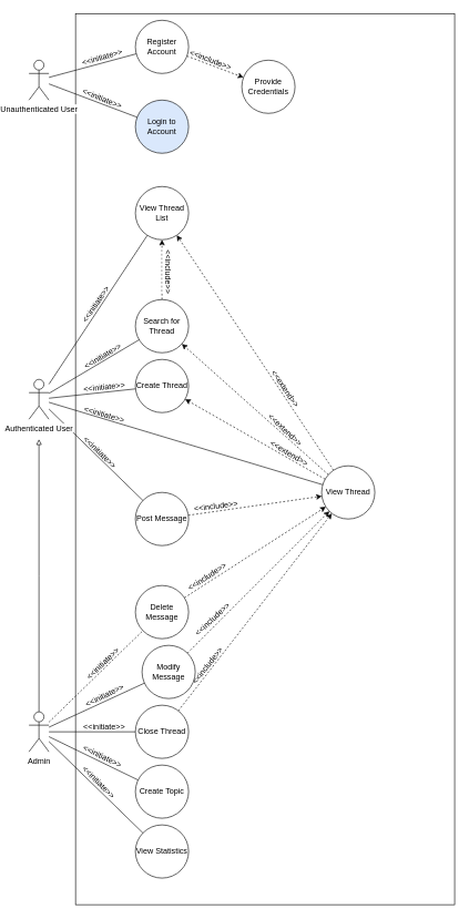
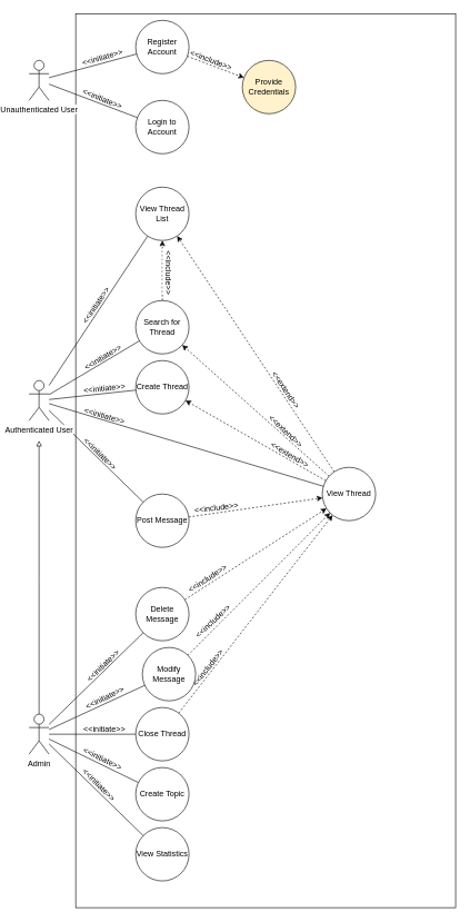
  <mxCell id="0" />
  <mxCell id="1" parent="0" />
  <mxCell id="2" value="" style="rounded=0;whiteSpace=wrap;html=1;labelBackgroundColor=none;fillColor=none;" vertex="1" parent="1"><mxGeometry x="90" y="20" width="570" height="1340" as="geometry" /></mxCell>
  <mxCell id="3" style="edgeStyle=none;rounded=0;orthogonalLoop=1;jettySize=auto;html=1;dashed=1;endArrow=classic;endFill=1;" edge="1" parent="1" source="60" target="61"><mxGeometry relative="1" as="geometry" /></mxCell>
  <mxCell id="4" value="&amp;lt;&amp;lt;extend&amp;gt;&amp;gt;" style="text;html=1;resizable=0;points=[];align=center;verticalAlign=middle;labelBackgroundColor=none;rotation=56;" vertex="1" connectable="0" parent="3"><mxGeometry x="0.169" relative="1" as="geometry"><mxPoint x="65" y="83" as="offset" /></mxGeometry></mxCell>
  <mxCell id="5" style="rounded=0;orthogonalLoop=1;jettySize=auto;html=1;dashed=1;endArrow=classic;endFill=1;" edge="1" parent="1" source="7" target="8"><mxGeometry relative="1" as="geometry" /></mxCell>
  <mxCell id="6" value="&amp;lt;&amp;lt;include&amp;gt;&amp;gt;" style="text;html=1;resizable=0;points=[];align=center;verticalAlign=middle;labelBackgroundColor=none;rotation=21;" vertex="1" connectable="0" parent="5"><mxGeometry x="-0.424" y="-1" relative="1" as="geometry"><mxPoint x="11.5" y="-5" as="offset" /></mxGeometry></mxCell>
  <mxCell id="7" value="Register Account" style="ellipse;whiteSpace=wrap;html=1;aspect=fixed;" vertex="1" parent="1"><mxGeometry x="180" y="30" width="80" height="80" as="geometry" /></mxCell>
- <mxCell id="8" value="Provide Credentials" style="ellipse;whiteSpace=wrap;html=1;aspect=fixed;" vertex="1" parent="1"><mxGeometry x="340" y="90" width="80" height="80" as="geometry" /></mxCell>
- <mxCell id="9" value="Login to Account" style="ellipse;whiteSpace=wrap;html=1;aspect=fixed;fillColor=#dae8fc;" vertex="1" parent="1"><mxGeometry x="180" y="150" width="80" height="80" as="geometry" /></mxCell>
+ <mxCell id="8" value="Provide Credentials" style="ellipse;whiteSpace=wrap;html=1;aspect=fixed;fillColor=#fff2cc;" vertex="1" parent="1"><mxGeometry x="340" y="90" width="80" height="80" as="geometry" /></mxCell>
+ <mxCell id="9" value="Login to Account" style="ellipse;whiteSpace=wrap;html=1;aspect=fixed;" vertex="1" parent="1"><mxGeometry x="180" y="150" width="80" height="80" as="geometry" /></mxCell>
  <mxCell id="10" style="edgeStyle=none;rounded=0;orthogonalLoop=1;jettySize=auto;html=1;dashed=1;endArrow=classic;endFill=1;" edge="1" parent="1" source="12" target="60"><mxGeometry relative="1" as="geometry" /></mxCell>
  <mxCell id="11" value="&amp;lt;&amp;lt;include&amp;gt;&amp;gt;" style="text;html=1;resizable=0;points=[];align=center;verticalAlign=middle;labelBackgroundColor=none;rotation=-7;" vertex="1" connectable="0" parent="10"><mxGeometry x="-0.356" y="-4" relative="1" as="geometry"><mxPoint x="-24.5" y="-9" as="offset" /></mxGeometry></mxCell>
  <mxCell id="12" value="Post Message" style="ellipse;whiteSpace=wrap;html=1;aspect=fixed;" vertex="1" parent="1"><mxGeometry x="180" y="740" width="80" height="80" as="geometry" /></mxCell>
  <mxCell id="13" style="edgeStyle=none;rounded=0;orthogonalLoop=1;jettySize=auto;html=1;dashed=1;endArrow=classic;endFill=1;" edge="1" parent="1" source="15" target="61"><mxGeometry relative="1" as="geometry" /></mxCell>
  <mxCell id="14" value="&amp;lt;&amp;lt;include&amp;gt;&amp;gt;" style="text;html=1;resizable=0;points=[];align=center;verticalAlign=middle;labelBackgroundColor=#ffffff;rotation=90;" vertex="1" connectable="0" parent="13"><mxGeometry x="-0.534" relative="1" as="geometry"><mxPoint x="10" y="-22" as="offset" /></mxGeometry></mxCell>
  <mxCell id="15" value="Search for Thread" style="ellipse;whiteSpace=wrap;html=1;aspect=fixed;" vertex="1" parent="1"><mxGeometry x="180" y="450" width="80" height="80" as="geometry" /></mxCell>
  <mxCell id="16" value="Create Thread" style="ellipse;whiteSpace=wrap;html=1;aspect=fixed;" vertex="1" parent="1"><mxGeometry x="180" y="540" width="80" height="80" as="geometry" /></mxCell>
  <mxCell id="17" style="edgeStyle=none;rounded=0;orthogonalLoop=1;jettySize=auto;html=1;dashed=1;endArrow=classic;endFill=1;" edge="1" parent="1" source="19" target="60"><mxGeometry relative="1" as="geometry" /></mxCell>
  <mxCell id="18" value="&amp;lt;&amp;lt;include&amp;gt;&amp;gt;" style="text;html=1;resizable=0;points=[];align=center;verticalAlign=middle;labelBackgroundColor=none;rotation=-52;" vertex="1" connectable="0" parent="17"><mxGeometry x="-0.626" y="3" relative="1" as="geometry"><mxPoint x="3" y="-10" as="offset" /></mxGeometry></mxCell>
  <mxCell id="19" value="Close Thread" style="ellipse;whiteSpace=wrap;html=1;aspect=fixed;" vertex="1" parent="1"><mxGeometry x="180" y="1060" width="80" height="80" as="geometry" /></mxCell>
  <mxCell id="20" style="edgeStyle=none;rounded=0;orthogonalLoop=1;jettySize=auto;html=1;dashed=1;endArrow=classic;endFill=1;" edge="1" parent="1" source="22" target="60"><mxGeometry relative="1" as="geometry" /></mxCell>
  <mxCell id="21" value="&amp;lt;&amp;lt;include&amp;gt;&amp;gt;" style="text;html=1;resizable=0;points=[];align=center;verticalAlign=middle;labelBackgroundColor=none;rotation=-43;" vertex="1" connectable="0" parent="20"><mxGeometry x="-0.157" relative="1" as="geometry"><mxPoint x="-52.5" y="39" as="offset" /></mxGeometry></mxCell>
  <mxCell id="22" value="Modify Message" style="ellipse;whiteSpace=wrap;html=1;aspect=fixed;" vertex="1" parent="1"><mxGeometry x="190" y="970" width="80" height="80" as="geometry" /></mxCell>
  <mxCell id="23" value="Create Topic" style="ellipse;whiteSpace=wrap;html=1;aspect=fixed;" vertex="1" parent="1"><mxGeometry x="180" y="1150" width="80" height="80" as="geometry" /></mxCell>
  <mxCell id="24" value="View Statistics" style="ellipse;whiteSpace=wrap;html=1;aspect=fixed;" vertex="1" parent="1"><mxGeometry x="180" y="1240" width="80" height="80" as="geometry" /></mxCell>
  <mxCell id="25" style="rounded=0;orthogonalLoop=1;jettySize=auto;html=1;endArrow=none;endFill=0;" edge="1" parent="1" source="35" target="61"><mxGeometry relative="1" as="geometry" /></mxCell>
  <mxCell id="26" value="&lt;span&gt;&amp;lt;&amp;lt;initiate&amp;gt;&amp;gt;&lt;/span&gt;" style="text;html=1;resizable=0;points=[];align=center;verticalAlign=middle;labelBackgroundColor=none;rotation=-56;" vertex="1" connectable="0" parent="25"><mxGeometry x="-0.373" y="1" relative="1" as="geometry"><mxPoint x="24.5" y="-48.5" as="offset" /></mxGeometry></mxCell>
  <mxCell id="27" style="rounded=0;orthogonalLoop=1;jettySize=auto;html=1;endArrow=none;endFill=0;" edge="1" parent="1" source="35" target="12"><mxGeometry relative="1" as="geometry" /></mxCell>
  <mxCell id="28" value="&lt;span&gt;&amp;lt;&amp;lt;initiate&amp;gt;&amp;gt;&lt;/span&gt;" style="text;html=1;resizable=0;points=[];align=center;verticalAlign=middle;labelBackgroundColor=none;rotation=44;" vertex="1" connectable="0" parent="27"><mxGeometry x="-0.41" y="1" relative="1" as="geometry"><mxPoint x="34.5" y="24.5" as="offset" /></mxGeometry></mxCell>
  <mxCell id="29" style="rounded=0;orthogonalLoop=1;jettySize=auto;html=1;endArrow=none;endFill=0;" edge="1" parent="1" source="35" target="15"><mxGeometry relative="1" as="geometry" /></mxCell>
  <mxCell id="30" value="&lt;span&gt;&amp;lt;&amp;lt;initiate&amp;gt;&amp;gt;&lt;/span&gt;" style="text;html=1;resizable=0;points=[];align=center;verticalAlign=middle;labelBackgroundColor=none;rotation=-31;" vertex="1" connectable="0" parent="29"><mxGeometry x="-0.404" y="1" relative="1" as="geometry"><mxPoint x="40" y="-30" as="offset" /></mxGeometry></mxCell>
  <mxCell id="31" style="rounded=0;orthogonalLoop=1;jettySize=auto;html=1;endArrow=none;endFill=0;" edge="1" parent="1" source="35" target="16"><mxGeometry relative="1" as="geometry" /></mxCell>
  <mxCell id="32" value="&lt;span&gt;&amp;lt;&amp;lt;initiate&amp;gt;&amp;gt;&lt;/span&gt;" style="text;html=1;resizable=0;points=[];align=center;verticalAlign=middle;labelBackgroundColor=none;rotation=-6;" vertex="1" connectable="0" parent="31"><mxGeometry x="0.197" relative="1" as="geometry"><mxPoint x="5" y="-8" as="offset" /></mxGeometry></mxCell>
  <mxCell id="33" style="edgeStyle=none;rounded=0;orthogonalLoop=1;jettySize=auto;html=1;endArrow=none;endFill=0;" edge="1" parent="1" source="35" target="60"><mxGeometry relative="1" as="geometry" /></mxCell>
  <mxCell id="34" value="&amp;lt;&amp;lt;initiate&amp;gt;&amp;gt;" style="text;html=1;resizable=0;points=[];align=center;verticalAlign=middle;labelBackgroundColor=none;rotation=16;" vertex="1" connectable="0" parent="33"><mxGeometry x="-0.382" y="-2" relative="1" as="geometry"><mxPoint x="-44.5" y="-22.5" as="offset" /></mxGeometry></mxCell>
  <mxCell id="35" value="Authenticated User" style="shape=umlActor;verticalLabelPosition=bottom;labelBackgroundColor=#ffffff;verticalAlign=top;html=1;outlineConnect=0;" vertex="1" parent="1"><mxGeometry x="20" y="570" width="30" height="60" as="geometry" /></mxCell>
  <mxCell id="36" style="edgeStyle=orthogonalEdgeStyle;rounded=0;orthogonalLoop=1;jettySize=auto;html=1;endArrow=block;endFill=0;" edge="1" parent="1" source="47"><mxGeometry relative="1" as="geometry"><mxPoint x="35" y="660" as="targetPoint" /></mxGeometry></mxCell>
  <mxCell id="37" style="rounded=0;orthogonalLoop=1;jettySize=auto;html=1;endArrow=none;endFill=0;" edge="1" parent="1" source="47" target="23"><mxGeometry relative="1" as="geometry" /></mxCell>
  <mxCell id="38" value="&lt;span&gt;&amp;lt;&amp;lt;initiate&amp;gt;&amp;gt;&lt;/span&gt;" style="text;html=1;resizable=0;points=[];align=center;verticalAlign=middle;labelBackgroundColor=none;rotation=26;" vertex="1" connectable="0" parent="37"><mxGeometry x="-0.527" y="2" relative="1" as="geometry"><mxPoint x="47.5" y="16" as="offset" /></mxGeometry></mxCell>
- <mxCell id="39" style="rounded=0;orthogonalLoop=1;jettySize=auto;html=1;endArrow=none;endFill=0;dashed=1;" edge="1" parent="1" source="47" target="55"><mxGeometry relative="1" as="geometry" /></mxCell>
+ <mxCell id="39" style="rounded=0;orthogonalLoop=1;jettySize=auto;html=1;endArrow=none;endFill=0;" edge="1" parent="1" source="47" target="55"><mxGeometry relative="1" as="geometry" /></mxCell>
  <mxCell id="40" value="&lt;span&gt;&amp;lt;&amp;lt;initiate&amp;gt;&amp;gt;&lt;/span&gt;" style="text;html=1;resizable=0;points=[];align=center;verticalAlign=middle;labelBackgroundColor=none;rotation=-44;" vertex="1" connectable="0" parent="39"><mxGeometry x="-0.414" y="-1" relative="1" as="geometry"><mxPoint x="38" y="-48" as="offset" /></mxGeometry></mxCell>
  <mxCell id="41" style="rounded=0;orthogonalLoop=1;jettySize=auto;html=1;endArrow=none;endFill=0;" edge="1" parent="1" source="47" target="22"><mxGeometry relative="1" as="geometry" /></mxCell>
  <mxCell id="42" value="&lt;span&gt;&amp;lt;&amp;lt;initiate&amp;gt;&amp;gt;&lt;/span&gt;" style="text;html=1;resizable=0;points=[];align=center;verticalAlign=middle;labelBackgroundColor=none;rotation=-26;" vertex="1" connectable="0" parent="41"><mxGeometry x="-0.458" y="-1" relative="1" as="geometry"><mxPoint x="43.5" y="-30" as="offset" /></mxGeometry></mxCell>
  <mxCell id="43" style="rounded=0;orthogonalLoop=1;jettySize=auto;html=1;endArrow=none;endFill=0;" edge="1" parent="1" source="47" target="24"><mxGeometry relative="1" as="geometry" /></mxCell>
  <mxCell id="44" value="&lt;span&gt;&amp;lt;&amp;lt;initiate&amp;gt;&amp;gt;&lt;/span&gt;" style="text;html=1;resizable=0;points=[];align=center;verticalAlign=middle;labelBackgroundColor=none;rotation=45;" vertex="1" connectable="0" parent="43"><mxGeometry x="-0.541" y="-2" relative="1" as="geometry"><mxPoint x="44" y="27.5" as="offset" /></mxGeometry></mxCell>
  <mxCell id="45" style="edgeStyle=none;rounded=0;orthogonalLoop=1;jettySize=auto;html=1;endArrow=none;endFill=0;" edge="1" parent="1" source="47" target="19"><mxGeometry relative="1" as="geometry" /></mxCell>
  <mxCell id="46" value="&lt;span&gt;&amp;lt;&amp;lt;initiate&amp;gt;&amp;gt;&lt;/span&gt;" style="text;html=1;resizable=0;points=[];align=center;verticalAlign=middle;labelBackgroundColor=none;rotation=0;" vertex="1" connectable="0" parent="45"><mxGeometry x="-0.474" y="-2" relative="1" as="geometry"><mxPoint x="48" y="-10" as="offset" /></mxGeometry></mxCell>
  <mxCell id="47" value="Admin" style="shape=umlActor;verticalLabelPosition=bottom;labelBackgroundColor=#ffffff;verticalAlign=top;html=1;outlineConnect=0;" vertex="1" parent="1"><mxGeometry x="20" y="1070" width="30" height="60" as="geometry" /></mxCell>
  <mxCell id="48" style="rounded=0;orthogonalLoop=1;jettySize=auto;html=1;endArrow=none;endFill=0;" edge="1" parent="1" source="52" target="7"><mxGeometry relative="1" as="geometry" /></mxCell>
  <mxCell id="49" value="&amp;lt;&amp;lt;initiate&amp;gt;&amp;gt;" style="text;html=1;resizable=0;points=[];align=center;verticalAlign=middle;labelBackgroundColor=none;rotation=-16;" vertex="1" connectable="0" parent="48"><mxGeometry x="-0.29" y="1" relative="1" as="geometry"><mxPoint x="33.489" y="-16.5" as="offset" /></mxGeometry></mxCell>
  <mxCell id="50" style="rounded=0;orthogonalLoop=1;jettySize=auto;html=1;endArrow=none;endFill=0;" edge="1" parent="1" source="52" target="9"><mxGeometry relative="1" as="geometry" /></mxCell>
  <mxCell id="51" value="&amp;lt;&amp;lt;initiate&amp;gt;&amp;gt;" style="text;html=1;resizable=0;points=[];align=center;verticalAlign=middle;labelBackgroundColor=none;rotation=22;" vertex="1" connectable="0" parent="50"><mxGeometry x="-0.18" y="-1" relative="1" as="geometry"><mxPoint x="25.984" as="offset" /></mxGeometry></mxCell>
  <mxCell id="52" value="Unauthenticated User" style="shape=umlActor;verticalLabelPosition=bottom;labelBackgroundColor=#ffffff;verticalAlign=top;html=1;outlineConnect=0;" vertex="1" parent="1"><mxGeometry x="20" y="90" width="30" height="60" as="geometry" /></mxCell>
  <mxCell id="53" style="edgeStyle=none;rounded=0;orthogonalLoop=1;jettySize=auto;html=1;dashed=1;endArrow=classic;endFill=1;" edge="1" parent="1" source="55" target="60"><mxGeometry relative="1" as="geometry" /></mxCell>
  <mxCell id="54" value="&amp;lt;&amp;lt;include&amp;gt;&amp;gt;" style="text;html=1;resizable=0;points=[];align=center;verticalAlign=middle;labelBackgroundColor=none;rotation=-33;" vertex="1" connectable="0" parent="53"><mxGeometry x="-0.455" relative="1" as="geometry"><mxPoint x="-24" y="6" as="offset" /></mxGeometry></mxCell>
  <mxCell id="55" value="Delete Message" style="ellipse;whiteSpace=wrap;html=1;aspect=fixed;" vertex="1" parent="1"><mxGeometry x="180" y="880" width="80" height="80" as="geometry" /></mxCell>
  <mxCell id="56" style="rounded=0;orthogonalLoop=1;jettySize=auto;html=1;endArrow=classic;endFill=1;dashed=1;" edge="1" parent="1" source="60" target="15"><mxGeometry relative="1" as="geometry" /></mxCell>
  <mxCell id="57" value="&amp;lt;&amp;lt;extend&amp;gt;&amp;gt;" style="text;html=1;resizable=0;points=[];align=center;verticalAlign=middle;labelBackgroundColor=none;rotation=43;" vertex="1" connectable="0" parent="56"><mxGeometry x="0.307" y="-2" relative="1" as="geometry"><mxPoint x="77.5" y="62" as="offset" /></mxGeometry></mxCell>
  <mxCell id="58" style="edgeStyle=none;rounded=0;orthogonalLoop=1;jettySize=auto;html=1;dashed=1;endArrow=classic;endFill=1;" edge="1" parent="1" source="60" target="16"><mxGeometry relative="1" as="geometry" /></mxCell>
  <mxCell id="59" value="&amp;lt;&amp;lt;extend&amp;gt;&amp;gt;" style="text;html=1;resizable=0;points=[];align=center;verticalAlign=middle;labelBackgroundColor=none;rotation=31;" vertex="1" connectable="0" parent="58"><mxGeometry x="0.273" relative="1" as="geometry"><mxPoint x="79" y="36.5" as="offset" /></mxGeometry></mxCell>
  <mxCell id="60" value="View Thread" style="ellipse;whiteSpace=wrap;html=1;aspect=fixed;" vertex="1" parent="1"><mxGeometry x="460" y="700" width="80" height="80" as="geometry" /></mxCell>
  <mxCell id="61" value="View Thread List" style="ellipse;whiteSpace=wrap;html=1;aspect=fixed;" vertex="1" parent="1"><mxGeometry x="180" y="280" width="80" height="80" as="geometry" /></mxCell>
